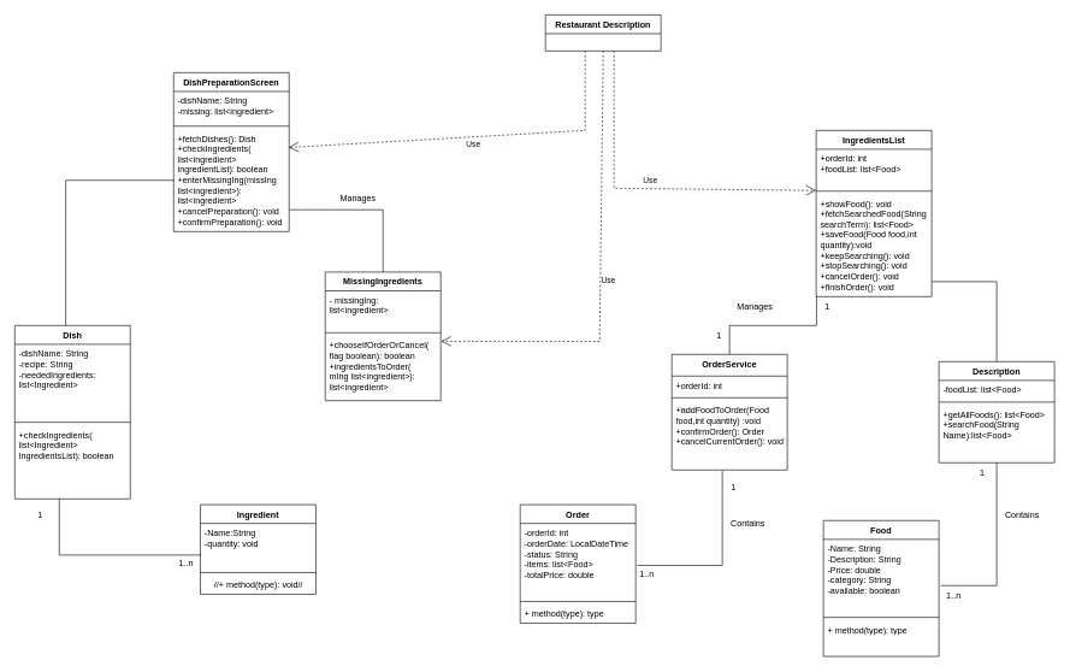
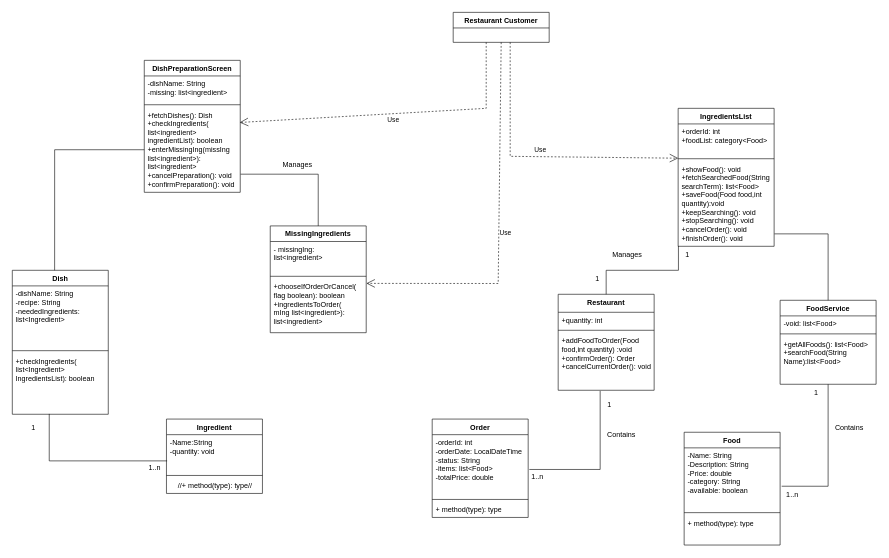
  <mxCell id="0" />
  <mxCell id="1" parent="0" />
  <mxCell id="2" value="IngredientsList" style="swimlane;fontStyle=1;align=center;verticalAlign=top;childLayout=stackLayout;horizontal=1;startSize=26;horizontalStack=0;resizeParent=1;resizeParentMax=0;resizeLast=0;collapsible=1;marginBottom=0;whiteSpace=wrap;html=1;" parent="1" vertex="1"><mxGeometry x="1130" y="180" width="160" height="230" as="geometry" /></mxCell>
- <mxCell id="3" value="+orderId: int&lt;div&gt;+foodList: list&amp;lt;Food&amp;gt;&lt;/div&gt;" style="text;strokeColor=none;fillColor=none;align=left;verticalAlign=top;spacingLeft=4;spacingRight=4;overflow=hidden;rotatable=0;points=[[0,0.5],[1,0.5]];portConstraint=eastwest;whiteSpace=wrap;html=1;" parent="2" vertex="1"><mxGeometry y="26" width="160" height="54" as="geometry" /></mxCell>
+ <mxCell id="3" value="+orderId: int&lt;div&gt;+foodList: category&amp;lt;Food&amp;gt;&lt;/div&gt;" style="text;strokeColor=none;fillColor=none;align=left;verticalAlign=top;spacingLeft=4;spacingRight=4;overflow=hidden;rotatable=0;points=[[0,0.5],[1,0.5]];portConstraint=eastwest;whiteSpace=wrap;html=1;" parent="2" vertex="1"><mxGeometry y="26" width="160" height="54" as="geometry" /></mxCell>
  <mxCell id="4" value="" style="line;strokeWidth=1;fillColor=none;align=left;verticalAlign=middle;spacingTop=-1;spacingLeft=3;spacingRight=3;rotatable=0;labelPosition=right;points=[];portConstraint=eastwest;strokeColor=inherit;" parent="2" vertex="1"><mxGeometry y="80" width="160" height="8" as="geometry" /></mxCell>
  <mxCell id="5" value="+showFood(): void&lt;div&gt;+fetchSearchedFood(String searchTerm): list&amp;lt;Food&amp;gt;&lt;/div&gt;&lt;div&gt;+saveFood(Food food,int quantity):void&lt;/div&gt;&lt;div&gt;+keepSearching(): void&lt;/div&gt;&lt;div&gt;+stopSearching(): void&lt;/div&gt;&lt;div&gt;+cancelOrder(): void&lt;/div&gt;&lt;div&gt;+finishOrder(): void&lt;/div&gt;" style="text;strokeColor=none;fillColor=none;align=left;verticalAlign=top;spacingLeft=4;spacingRight=4;overflow=hidden;rotatable=0;points=[[0,0.5],[1,0.5]];portConstraint=eastwest;whiteSpace=wrap;html=1;" parent="2" vertex="1"><mxGeometry y="88" width="160" height="142" as="geometry" /></mxCell>
- <mxCell id="6" value="Description" style="swimlane;fontStyle=1;align=center;verticalAlign=top;childLayout=stackLayout;horizontal=1;startSize=26;horizontalStack=0;resizeParent=1;resizeParentMax=0;resizeLast=0;collapsible=1;marginBottom=0;whiteSpace=wrap;html=1;" parent="1" vertex="1"><mxGeometry x="1300" y="500" width="160" height="140" as="geometry" /></mxCell>
- <mxCell id="7" value="-foodList: list&amp;lt;Food&amp;gt;" style="text;strokeColor=none;fillColor=none;align=left;verticalAlign=top;spacingLeft=4;spacingRight=4;overflow=hidden;rotatable=0;points=[[0,0.5],[1,0.5]];portConstraint=eastwest;whiteSpace=wrap;html=1;" parent="6" vertex="1"><mxGeometry y="26" width="160" height="26" as="geometry" /></mxCell>
+ <mxCell id="6" value="FoodService" style="swimlane;fontStyle=1;align=center;verticalAlign=top;childLayout=stackLayout;horizontal=1;startSize=26;horizontalStack=0;resizeParent=1;resizeParentMax=0;resizeLast=0;collapsible=1;marginBottom=0;whiteSpace=wrap;html=1;" parent="1" vertex="1"><mxGeometry x="1300" y="500" width="160" height="140" as="geometry" /></mxCell>
+ <mxCell id="7" value="-void: list&amp;lt;Food&amp;gt;" style="text;strokeColor=none;fillColor=none;align=left;verticalAlign=top;spacingLeft=4;spacingRight=4;overflow=hidden;rotatable=0;points=[[0,0.5],[1,0.5]];portConstraint=eastwest;whiteSpace=wrap;html=1;" parent="6" vertex="1"><mxGeometry y="26" width="160" height="26" as="geometry" /></mxCell>
  <mxCell id="8" value="" style="line;strokeWidth=1;fillColor=none;align=left;verticalAlign=middle;spacingTop=-1;spacingLeft=3;spacingRight=3;rotatable=0;labelPosition=right;points=[];portConstraint=eastwest;strokeColor=inherit;" parent="6" vertex="1"><mxGeometry y="52" width="160" height="8" as="geometry" /></mxCell>
  <mxCell id="9" value="+getAllFoods(): list&amp;lt;Food&amp;gt;&lt;div&gt;+searchFood(String Name):list&amp;lt;Food&amp;gt;&lt;/div&gt;" style="text;strokeColor=none;fillColor=none;align=left;verticalAlign=top;spacingLeft=4;spacingRight=4;overflow=hidden;rotatable=0;points=[[0,0.5],[1,0.5]];portConstraint=eastwest;whiteSpace=wrap;html=1;" parent="6" vertex="1"><mxGeometry y="60" width="160" height="80" as="geometry" /></mxCell>
  <mxCell id="10" value="Order" style="swimlane;fontStyle=1;align=center;verticalAlign=top;childLayout=stackLayout;horizontal=1;startSize=26;horizontalStack=0;resizeParent=1;resizeParentMax=0;resizeLast=0;collapsible=1;marginBottom=0;whiteSpace=wrap;html=1;" parent="1" vertex="1"><mxGeometry x="720" y="698" width="160" height="164" as="geometry" /></mxCell>
  <mxCell id="11" value="-orderId: int&lt;div&gt;-orderDate: LocalDateTime&lt;/div&gt;&lt;div&gt;-status: String&lt;/div&gt;&lt;div&gt;-items: list&amp;lt;Food&amp;gt;&lt;/div&gt;&lt;div&gt;-totalPrice: double&lt;/div&gt;" style="text;strokeColor=none;fillColor=none;align=left;verticalAlign=top;spacingLeft=4;spacingRight=4;overflow=hidden;rotatable=0;points=[[0,0.5],[1,0.5]];portConstraint=eastwest;whiteSpace=wrap;html=1;" parent="10" vertex="1"><mxGeometry y="26" width="160" height="104" as="geometry" /></mxCell>
  <mxCell id="12" value="" style="line;strokeWidth=1;fillColor=none;align=left;verticalAlign=middle;spacingTop=-1;spacingLeft=3;spacingRight=3;rotatable=0;labelPosition=right;points=[];portConstraint=eastwest;strokeColor=inherit;" parent="10" vertex="1"><mxGeometry y="130" width="160" height="8" as="geometry" /></mxCell>
  <mxCell id="13" value="+ method(type): type" style="text;strokeColor=none;fillColor=none;align=left;verticalAlign=top;spacingLeft=4;spacingRight=4;overflow=hidden;rotatable=0;points=[[0,0.5],[1,0.5]];portConstraint=eastwest;whiteSpace=wrap;html=1;" parent="10" vertex="1"><mxGeometry y="138" width="160" height="26" as="geometry" /></mxCell>
  <mxCell id="14" value="Food" style="swimlane;fontStyle=1;align=center;verticalAlign=top;childLayout=stackLayout;horizontal=1;startSize=26;horizontalStack=0;resizeParent=1;resizeParentMax=0;resizeLast=0;collapsible=1;marginBottom=0;whiteSpace=wrap;html=1;" parent="1" vertex="1"><mxGeometry x="1140" y="720" width="160" height="188" as="geometry" /></mxCell>
  <mxCell id="15" value="-Name: String&lt;div&gt;-Description: String&lt;/div&gt;&lt;div&gt;-Price: double&lt;/div&gt;&lt;div&gt;-category: String&lt;/div&gt;&lt;div&gt;-available: boolean&lt;/div&gt;" style="text;strokeColor=none;fillColor=none;align=left;verticalAlign=top;spacingLeft=4;spacingRight=4;overflow=hidden;rotatable=0;points=[[0,0.5],[1,0.5]];portConstraint=eastwest;whiteSpace=wrap;html=1;" parent="14" vertex="1"><mxGeometry y="26" width="160" height="104" as="geometry" /></mxCell>
  <mxCell id="16" value="" style="line;strokeWidth=1;fillColor=none;align=left;verticalAlign=middle;spacingTop=-1;spacingLeft=3;spacingRight=3;rotatable=0;labelPosition=right;points=[];portConstraint=eastwest;strokeColor=inherit;" parent="14" vertex="1"><mxGeometry y="130" width="160" height="8" as="geometry" /></mxCell>
  <mxCell id="17" value="+ method(type): type" style="text;strokeColor=none;fillColor=none;align=left;verticalAlign=top;spacingLeft=4;spacingRight=4;overflow=hidden;rotatable=0;points=[[0,0.5],[1,0.5]];portConstraint=eastwest;whiteSpace=wrap;html=1;" parent="14" vertex="1"><mxGeometry y="138" width="160" height="50" as="geometry" /></mxCell>
- <mxCell id="18" value="OrderService" style="swimlane;fontStyle=1;align=center;verticalAlign=top;childLayout=stackLayout;horizontal=1;startSize=30;horizontalStack=0;resizeParent=1;resizeParentMax=0;resizeLast=0;collapsible=1;marginBottom=0;whiteSpace=wrap;html=1;" parent="1" vertex="1"><mxGeometry x="930" y="490" width="160" height="160" as="geometry" /></mxCell>
- <mxCell id="19" value="+orderId: int" style="text;strokeColor=none;fillColor=none;align=left;verticalAlign=top;spacingLeft=4;spacingRight=4;overflow=hidden;rotatable=0;points=[[0,0.5],[1,0.5]];portConstraint=eastwest;whiteSpace=wrap;html=1;" parent="18" vertex="1"><mxGeometry y="30" width="160" height="26" as="geometry" /></mxCell>
+ <mxCell id="18" value="Restaurant" style="swimlane;fontStyle=1;align=center;verticalAlign=top;childLayout=stackLayout;horizontal=1;startSize=30;horizontalStack=0;resizeParent=1;resizeParentMax=0;resizeLast=0;collapsible=1;marginBottom=0;whiteSpace=wrap;html=1;" parent="1" vertex="1"><mxGeometry x="930" y="490" width="160" height="160" as="geometry" /></mxCell>
+ <mxCell id="19" value="+quantity: int" style="text;strokeColor=none;fillColor=none;align=left;verticalAlign=top;spacingLeft=4;spacingRight=4;overflow=hidden;rotatable=0;points=[[0,0.5],[1,0.5]];portConstraint=eastwest;whiteSpace=wrap;html=1;" parent="18" vertex="1"><mxGeometry y="30" width="160" height="26" as="geometry" /></mxCell>
  <mxCell id="20" value="" style="line;strokeWidth=1;fillColor=none;align=left;verticalAlign=middle;spacingTop=-1;spacingLeft=3;spacingRight=3;rotatable=0;labelPosition=right;points=[];portConstraint=eastwest;strokeColor=inherit;" parent="18" vertex="1"><mxGeometry y="56" width="160" height="8" as="geometry" /></mxCell>
  <mxCell id="21" value="+addFoodToOrder(Food food,int quantity) :void&lt;div&gt;+confirmOrder(): Order&lt;/div&gt;&lt;div&gt;+cancelCurrentOrder(): void&lt;/div&gt;" style="text;strokeColor=none;fillColor=none;align=left;verticalAlign=top;spacingLeft=4;spacingRight=4;overflow=hidden;rotatable=0;points=[[0,0.5],[1,0.5]];portConstraint=eastwest;whiteSpace=wrap;html=1;" parent="18" vertex="1"><mxGeometry y="64" width="160" height="96" as="geometry" /></mxCell>
- <mxCell id="22" value="Restaurant Description" style="swimlane;fontStyle=1;align=center;verticalAlign=top;childLayout=stackLayout;horizontal=1;startSize=26;horizontalStack=0;resizeParent=1;resizeParentMax=0;resizeLast=0;collapsible=1;marginBottom=0;whiteSpace=wrap;html=1;" parent="1" vertex="1"><mxGeometry x="755" y="20" width="160" height="50" as="geometry" /></mxCell>
+ <mxCell id="22" value="Restaurant Customer" style="swimlane;fontStyle=1;align=center;verticalAlign=top;childLayout=stackLayout;horizontal=1;startSize=26;horizontalStack=0;resizeParent=1;resizeParentMax=0;resizeLast=0;collapsible=1;marginBottom=0;whiteSpace=wrap;html=1;" parent="1" vertex="1"><mxGeometry x="755" y="20" width="160" height="50" as="geometry" /></mxCell>
  <mxCell id="23" value="" style="endArrow=none;html=1;edgeStyle=orthogonalEdgeStyle;rounded=0;exitX=1.003;exitY=0.854;exitDx=0;exitDy=0;exitPerimeter=0;entryX=0.5;entryY=0;entryDx=0;entryDy=0;" parent="1" source="5" target="6" edge="1"><mxGeometry relative="1" as="geometry"><mxPoint x="1320" y="440" as="sourcePoint" /><mxPoint x="1480" y="440" as="targetPoint" /></mxGeometry></mxCell>
  <mxCell id="24" value="" style="endArrow=none;html=1;edgeStyle=orthogonalEdgeStyle;rounded=0;exitX=0.003;exitY=0.996;exitDx=0;exitDy=0;exitPerimeter=0;entryX=0.5;entryY=0;entryDx=0;entryDy=0;" parent="1" source="5" target="18" edge="1"><mxGeometry relative="1" as="geometry"><mxPoint x="1150" y="470" as="sourcePoint" /><mxPoint x="1310" y="470" as="targetPoint" /></mxGeometry></mxCell>
  <mxCell id="25" value="Dish" style="swimlane;fontStyle=1;align=center;verticalAlign=top;childLayout=stackLayout;horizontal=1;startSize=26;horizontalStack=0;resizeParent=1;resizeParentMax=0;resizeLast=0;collapsible=1;marginBottom=0;whiteSpace=wrap;html=1;" parent="1" vertex="1"><mxGeometry x="20" y="450" width="160" height="240" as="geometry" /></mxCell>
  <mxCell id="26" value="-dishName: String&lt;div&gt;-recipe: String&lt;/div&gt;&lt;div&gt;-neededIngredients: list&amp;lt;Ingredient&amp;gt;&lt;/div&gt;" style="text;strokeColor=none;fillColor=none;align=left;verticalAlign=top;spacingLeft=4;spacingRight=4;overflow=hidden;rotatable=0;points=[[0,0.5],[1,0.5]];portConstraint=eastwest;whiteSpace=wrap;html=1;" parent="25" vertex="1"><mxGeometry y="26" width="160" height="104" as="geometry" /></mxCell>
  <mxCell id="27" value="" style="line;strokeWidth=1;fillColor=none;align=left;verticalAlign=middle;spacingTop=-1;spacingLeft=3;spacingRight=3;rotatable=0;labelPosition=right;points=[];portConstraint=eastwest;strokeColor=inherit;" parent="25" vertex="1"><mxGeometry y="130" width="160" height="8" as="geometry" /></mxCell>
  <mxCell id="28" value="+checkIngredients( list&amp;lt;Ingredient&amp;gt; IngredientsList): boolean" style="text;strokeColor=none;fillColor=none;align=left;verticalAlign=top;spacingLeft=4;spacingRight=4;overflow=hidden;rotatable=0;points=[[0,0.5],[1,0.5]];portConstraint=eastwest;whiteSpace=wrap;html=1;" parent="25" vertex="1"><mxGeometry y="138" width="160" height="102" as="geometry" /></mxCell>
  <mxCell id="29" value="DishPreparationScreen" style="swimlane;fontStyle=1;align=center;verticalAlign=top;childLayout=stackLayout;horizontal=1;startSize=26;horizontalStack=0;resizeParent=1;resizeParentMax=0;resizeLast=0;collapsible=1;marginBottom=0;whiteSpace=wrap;html=1;" parent="1" vertex="1"><mxGeometry x="240" y="100" width="160" height="220" as="geometry" /></mxCell>
  <mxCell id="30" value="-dishName: String&lt;div&gt;-missing:&amp;nbsp;&lt;span style=&quot;background-color: transparent; color: light-dark(rgb(0, 0, 0), rgb(255, 255, 255));&quot;&gt;list&amp;lt;ingredient&amp;gt;&lt;/span&gt;&lt;/div&gt;" style="text;strokeColor=none;fillColor=none;align=left;verticalAlign=top;spacingLeft=4;spacingRight=4;overflow=hidden;rotatable=0;points=[[0,0.5],[1,0.5]];portConstraint=eastwest;whiteSpace=wrap;html=1;" parent="29" vertex="1"><mxGeometry y="26" width="160" height="44" as="geometry" /></mxCell>
  <mxCell id="31" value="" style="line;strokeWidth=1;fillColor=none;align=left;verticalAlign=middle;spacingTop=-1;spacingLeft=3;spacingRight=3;rotatable=0;labelPosition=right;points=[];portConstraint=eastwest;strokeColor=inherit;" parent="29" vertex="1"><mxGeometry y="70" width="160" height="8" as="geometry" /></mxCell>
  <mxCell id="32" value="+fetchDishes(): Dish&lt;div&gt;+checkIngredients( list&amp;lt;ingredient&amp;gt; ingredientList): boolean&lt;/div&gt;&lt;div&gt;+enterMissingIng(missIng list&amp;lt;ingredient&amp;gt;):&amp;nbsp;&lt;/div&gt;&lt;div&gt;&lt;span style=&quot;background-color: transparent; color: light-dark(rgb(0, 0, 0), rgb(255, 255, 255));&quot;&gt;list&amp;lt;ingredient&amp;gt;&lt;/span&gt;&lt;/div&gt;&lt;div&gt;+cancelPreparation(): void&lt;/div&gt;&lt;div&gt;+confirmPreparation(): void&lt;/div&gt;" style="text;strokeColor=none;fillColor=none;align=left;verticalAlign=top;spacingLeft=4;spacingRight=4;overflow=hidden;rotatable=0;points=[[0,0.5],[1,0.5]];portConstraint=eastwest;whiteSpace=wrap;html=1;" parent="29" vertex="1"><mxGeometry y="78" width="160" height="142" as="geometry" /></mxCell>
  <mxCell id="33" value="Ingredient" style="swimlane;fontStyle=1;align=center;verticalAlign=top;childLayout=stackLayout;horizontal=1;startSize=26;horizontalStack=0;resizeParent=1;resizeParentMax=0;resizeLast=0;collapsible=1;marginBottom=0;whiteSpace=wrap;html=1;" parent="1" vertex="1"><mxGeometry x="277" y="698" width="160" height="124" as="geometry" /></mxCell>
  <mxCell id="34" value="-Name:String&lt;div&gt;-quantity: void&lt;/div&gt;" style="text;strokeColor=none;fillColor=none;align=left;verticalAlign=top;spacingLeft=4;spacingRight=4;overflow=hidden;rotatable=0;points=[[0,0.5],[1,0.5]];portConstraint=eastwest;whiteSpace=wrap;html=1;" parent="33" vertex="1"><mxGeometry y="26" width="160" height="64" as="geometry" /></mxCell>
  <mxCell id="35" value="" style="line;strokeWidth=1;fillColor=none;align=left;verticalAlign=middle;spacingTop=-1;spacingLeft=3;spacingRight=3;rotatable=0;labelPosition=right;points=[];portConstraint=eastwest;strokeColor=inherit;" parent="33" vertex="1"><mxGeometry y="90" width="160" height="8" as="geometry" /></mxCell>
- <mxCell id="36" value="&amp;nbsp;&amp;nbsp;&amp;nbsp; //+ method(type): void//" style="text;strokeColor=none;fillColor=none;align=left;verticalAlign=top;spacingLeft=4;spacingRight=4;overflow=hidden;rotatable=0;points=[[0,0.5],[1,0.5]];portConstraint=eastwest;whiteSpace=wrap;html=1;" parent="33" vertex="1"><mxGeometry y="98" width="160" height="26" as="geometry" /></mxCell>
+ <mxCell id="36" value="&amp;nbsp;&amp;nbsp;&amp;nbsp; //+ method(type): type//" style="text;strokeColor=none;fillColor=none;align=left;verticalAlign=top;spacingLeft=4;spacingRight=4;overflow=hidden;rotatable=0;points=[[0,0.5],[1,0.5]];portConstraint=eastwest;whiteSpace=wrap;html=1;" parent="33" vertex="1"><mxGeometry y="98" width="160" height="26" as="geometry" /></mxCell>
  <mxCell id="37" value="" style="endArrow=none;html=1;edgeStyle=orthogonalEdgeStyle;rounded=0;exitX=0;exitY=0.5;exitDx=0;exitDy=0;entryX=0.441;entryY=0;entryDx=0;entryDy=0;entryPerimeter=0;" parent="1" source="32" target="25" edge="1"><mxGeometry relative="1" as="geometry"><mxPoint x="277" y="390" as="sourcePoint" /><mxPoint x="437" y="390" as="targetPoint" /></mxGeometry></mxCell>
  <mxCell id="38" value="Use" style="endArrow=open;endSize=12;dashed=1;html=1;rounded=0;" parent="1" target="4" edge="1"><mxGeometry x="0.021" y="11" width="160" relative="1" as="geometry"><mxPoint x="850" y="70" as="sourcePoint" /><mxPoint x="960" y="194.57" as="targetPoint" /><Array as="points"><mxPoint x="850" y="260" /></Array><mxPoint as="offset" /></mxGeometry></mxCell>
  <mxCell id="39" value="Manages" style="text;html=1;align=center;verticalAlign=middle;resizable=0;points=[];autosize=1;strokeColor=none;fillColor=none;" parent="1" vertex="1"><mxGeometry x="1010" y="410" width="70" height="30" as="geometry" /></mxCell>
  <mxCell id="40" value="1" style="text;html=1;align=center;verticalAlign=middle;resizable=0;points=[];autosize=1;strokeColor=none;fillColor=none;" parent="1" vertex="1"><mxGeometry x="980" y="450" width="30" height="30" as="geometry" /></mxCell>
  <mxCell id="41" value="1" style="text;html=1;align=center;verticalAlign=middle;resizable=0;points=[];autosize=1;strokeColor=none;fillColor=none;" parent="1" vertex="1"><mxGeometry x="1130" y="410" width="30" height="30" as="geometry" /></mxCell>
  <mxCell id="42" value="" style="endArrow=none;html=1;edgeStyle=orthogonalEdgeStyle;rounded=0;entryX=1.012;entryY=0.558;entryDx=0;entryDy=0;entryPerimeter=0;" parent="1" target="11" edge="1"><mxGeometry relative="1" as="geometry"><mxPoint x="1000" y="651" as="sourcePoint" /><mxPoint x="960" y="791" as="targetPoint" /><Array as="points"><mxPoint x="1000" y="651" /><mxPoint x="1000" y="782" /></Array></mxGeometry></mxCell>
  <mxCell id="43" value="Contains" style="text;html=1;align=center;verticalAlign=middle;resizable=0;points=[];autosize=1;strokeColor=none;fillColor=none;" parent="1" vertex="1"><mxGeometry x="1000" y="710" width="70" height="30" as="geometry" /></mxCell>
  <mxCell id="44" value="1" style="text;html=1;align=center;verticalAlign=middle;resizable=0;points=[];autosize=1;strokeColor=none;fillColor=none;" parent="1" vertex="1"><mxGeometry x="1000" y="660" width="30" height="30" as="geometry" /></mxCell>
  <mxCell id="45" value="1..n" style="text;html=1;align=center;verticalAlign=middle;resizable=0;points=[];autosize=1;strokeColor=none;fillColor=none;" parent="1" vertex="1"><mxGeometry x="875" y="780" width="40" height="30" as="geometry" /></mxCell>
  <mxCell id="46" value="" style="endArrow=none;html=1;edgeStyle=orthogonalEdgeStyle;rounded=0;entryX=1.016;entryY=0.615;entryDx=0;entryDy=0;entryPerimeter=0;" parent="1" target="15" edge="1"><mxGeometry relative="1" as="geometry"><mxPoint x="1380" y="640" as="sourcePoint" /><mxPoint x="1307" y="811.5" as="targetPoint" /><Array as="points"><mxPoint x="1380" y="640" /><mxPoint x="1380" y="810" /></Array></mxGeometry></mxCell>
  <mxCell id="47" value="Contains" style="text;html=1;align=center;verticalAlign=middle;resizable=0;points=[];autosize=1;strokeColor=none;fillColor=none;" parent="1" vertex="1"><mxGeometry x="1380" y="698" width="70" height="30" as="geometry" /></mxCell>
  <mxCell id="48" value="1" style="text;html=1;align=center;verticalAlign=middle;resizable=0;points=[];autosize=1;strokeColor=none;fillColor=none;" parent="1" vertex="1"><mxGeometry x="1345" y="640" width="30" height="30" as="geometry" /></mxCell>
  <mxCell id="49" value="1..n" style="text;html=1;align=center;verticalAlign=middle;resizable=0;points=[];autosize=1;strokeColor=none;fillColor=none;" parent="1" vertex="1"><mxGeometry x="1300" y="810" width="40" height="30" as="geometry" /></mxCell>
  <mxCell id="50" value="" style="endArrow=none;html=1;edgeStyle=orthogonalEdgeStyle;rounded=0;exitX=0.007;exitY=0.683;exitDx=0;exitDy=0;exitPerimeter=0;entryX=0.385;entryY=0.994;entryDx=0;entryDy=0;entryPerimeter=0;" parent="1" source="34" target="28" edge="1"><mxGeometry relative="1" as="geometry"><mxPoint x="200" y="759" as="sourcePoint" /><mxPoint x="80" y="840" as="targetPoint" /></mxGeometry></mxCell>
  <mxCell id="51" value="1" style="text;html=1;align=center;verticalAlign=middle;resizable=0;points=[];autosize=1;strokeColor=none;fillColor=none;" parent="1" vertex="1"><mxGeometry x="40" y="698" width="30" height="30" as="geometry" /></mxCell>
  <mxCell id="52" value="1..n" style="text;html=1;align=center;verticalAlign=middle;resizable=0;points=[];autosize=1;strokeColor=none;fillColor=none;" parent="1" vertex="1"><mxGeometry x="237" y="765" width="40" height="30" as="geometry" /></mxCell>
  <mxCell id="53" value="Use" style="endArrow=open;endSize=12;dashed=1;html=1;rounded=0;entryX=0.995;entryY=0.18;entryDx=0;entryDy=0;entryPerimeter=0;" parent="1" target="32" edge="1"><mxGeometry x="0.021" y="11" width="160" relative="1" as="geometry"><mxPoint x="810" y="70" as="sourcePoint" /><mxPoint x="1140" y="273" as="targetPoint" /><Array as="points"><mxPoint x="810" y="180" /></Array><mxPoint as="offset" /></mxGeometry></mxCell>
  <mxCell id="54" value="MissingIngredients" style="swimlane;fontStyle=1;align=center;verticalAlign=top;childLayout=stackLayout;horizontal=1;startSize=26;horizontalStack=0;resizeParent=1;resizeParentMax=0;resizeLast=0;collapsible=1;marginBottom=0;whiteSpace=wrap;html=1;" vertex="1" parent="1"><mxGeometry x="450" y="376" width="160" height="178" as="geometry" /></mxCell>
  <mxCell id="55" value="- missingIng: list&amp;lt;ingredient&amp;gt;" style="text;strokeColor=none;fillColor=none;align=left;verticalAlign=top;spacingLeft=4;spacingRight=4;overflow=hidden;rotatable=0;points=[[0,0.5],[1,0.5]];portConstraint=eastwest;whiteSpace=wrap;html=1;" vertex="1" parent="54"><mxGeometry y="26" width="160" height="54" as="geometry" /></mxCell>
  <mxCell id="56" value="" style="line;strokeWidth=1;fillColor=none;align=left;verticalAlign=middle;spacingTop=-1;spacingLeft=3;spacingRight=3;rotatable=0;labelPosition=right;points=[];portConstraint=eastwest;strokeColor=inherit;" vertex="1" parent="54"><mxGeometry y="80" width="160" height="8" as="geometry" /></mxCell>
  <mxCell id="57" value="+chooseIfOrderOrCancel(&lt;div&gt;flag boolean): boolean&lt;div&gt;+ingredientsToOrder( mIng&amp;nbsp;&lt;span style=&quot;background-color: transparent; color: light-dark(rgb(0, 0, 0), rgb(255, 255, 255));&quot;&gt;list&amp;lt;ingredient&amp;gt;):&amp;nbsp;&lt;/span&gt;&lt;/div&gt;&lt;div&gt;&lt;span style=&quot;background-color: transparent; color: light-dark(rgb(0, 0, 0), rgb(255, 255, 255));&quot;&gt;list&amp;lt;ingredient&amp;gt;&lt;/span&gt;&lt;/div&gt;&lt;/div&gt;" style="text;strokeColor=none;fillColor=none;align=left;verticalAlign=top;spacingLeft=4;spacingRight=4;overflow=hidden;rotatable=0;points=[[0,0.5],[1,0.5]];portConstraint=eastwest;whiteSpace=wrap;html=1;" vertex="1" parent="54"><mxGeometry y="88" width="160" height="90" as="geometry" /></mxCell>
  <mxCell id="58" value="Use" style="endArrow=open;endSize=12;dashed=1;html=1;rounded=0;exitX=0.5;exitY=1;exitDx=0;exitDy=0;entryX=1.002;entryY=0.087;entryDx=0;entryDy=0;entryPerimeter=0;" edge="1" parent="1" source="22" target="57"><mxGeometry x="0.021" y="11" width="160" relative="1" as="geometry"><mxPoint x="780" y="330" as="sourcePoint" /><mxPoint x="1060" y="523" as="targetPoint" /><Array as="points"><mxPoint x="830" y="472" /></Array><mxPoint as="offset" /></mxGeometry></mxCell>
  <mxCell id="59" value="" style="endArrow=none;html=1;edgeStyle=orthogonalEdgeStyle;rounded=0;exitX=1.003;exitY=0.787;exitDx=0;exitDy=0;exitPerimeter=0;entryX=0.5;entryY=0;entryDx=0;entryDy=0;" edge="1" parent="1" source="32" target="54"><mxGeometry relative="1" as="geometry"><mxPoint x="480" y="280" as="sourcePoint" /><mxPoint x="360" y="361" as="targetPoint" /></mxGeometry></mxCell>
  <mxCell id="60" value="Manages" style="text;html=1;align=center;verticalAlign=middle;resizable=0;points=[];autosize=1;strokeColor=none;fillColor=none;" vertex="1" parent="1"><mxGeometry x="460" y="260" width="70" height="30" as="geometry" /></mxCell>
